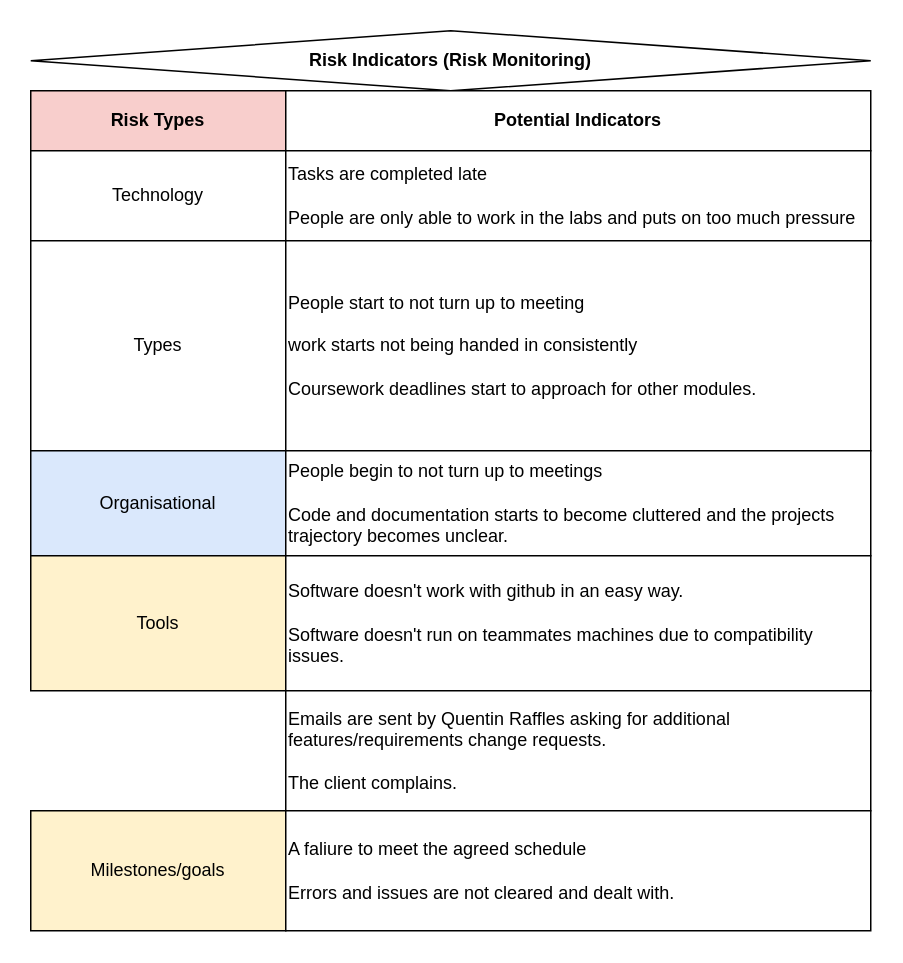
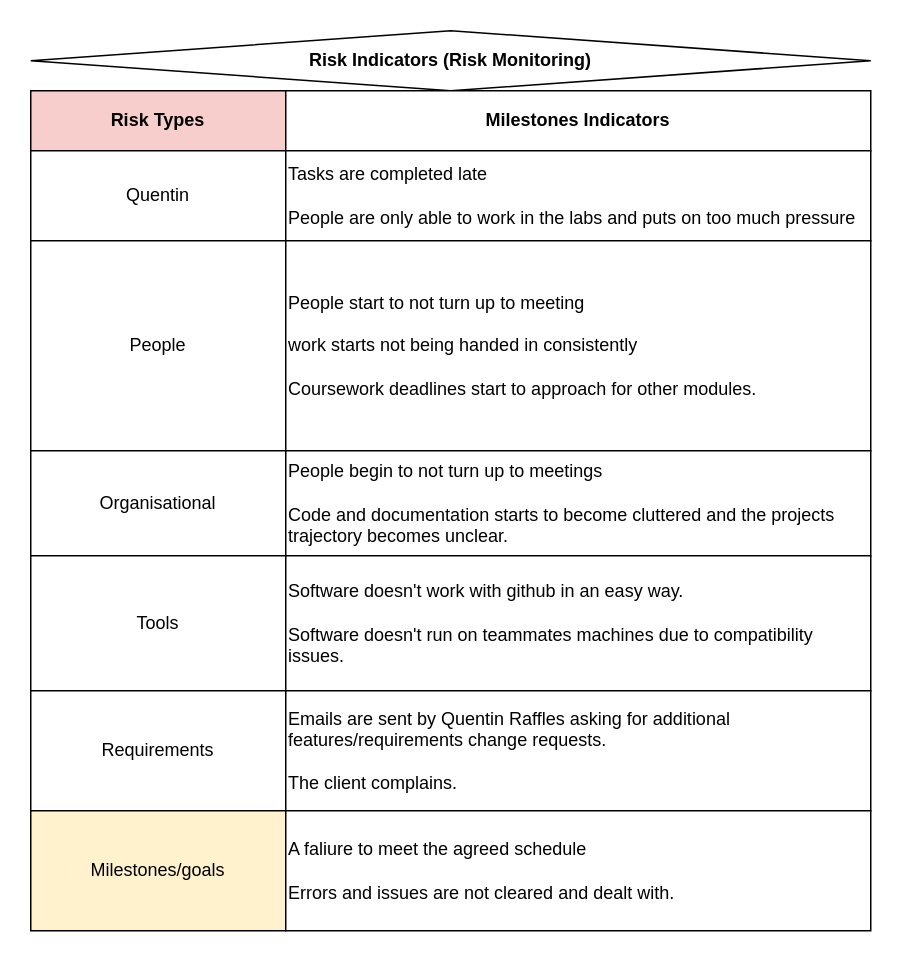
  <mxCell id="0" />
  <mxCell id="1" parent="0" />
  <mxCell id="2" value="&lt;b&gt;Risk Indicators (Risk Monitoring)&lt;/b&gt;" style="rhombus;whiteSpace=wrap;html=1;" parent="1" vertex="1"><mxGeometry x="20" y="20" width="560" height="40" as="geometry" /></mxCell>
  <mxCell id="3" value="&lt;b&gt;Risk Types&lt;/b&gt;" style="rounded=0;whiteSpace=wrap;html=1;fillColor=#f8cecc;" parent="1" vertex="1"><mxGeometry x="20" y="60" width="170" height="40" as="geometry" /></mxCell>
- <mxCell id="4" value="&lt;b&gt;Potential Indicators&lt;/b&gt;" style="rounded=0;whiteSpace=wrap;html=1;align=center;" parent="1" vertex="1"><mxGeometry x="190" y="60" width="390" height="40" as="geometry" /></mxCell>
- <mxCell id="5" value="Technology" style="rounded=0;whiteSpace=wrap;html=1;" parent="1" vertex="1"><mxGeometry x="20" y="100" width="170" height="60" as="geometry" /></mxCell>
- <mxCell id="6" value="Types" style="rounded=0;whiteSpace=wrap;html=1;" parent="1" vertex="1"><mxGeometry x="20" y="160" width="170" height="140" as="geometry" /></mxCell>
- <mxCell id="7" value="Organisational" style="rounded=0;whiteSpace=wrap;html=1;fillColor=#dae8fc;" parent="1" vertex="1"><mxGeometry x="20" y="300" width="170" height="70" as="geometry" /></mxCell>
- <mxCell id="8" value="Tools" style="rounded=0;whiteSpace=wrap;html=1;fillColor=#fff2cc;" parent="1" vertex="1"><mxGeometry x="20" y="370" width="170" height="90" as="geometry" /></mxCell>
+ <mxCell id="4" value="&lt;b&gt;Milestones Indicators&lt;/b&gt;" style="rounded=0;whiteSpace=wrap;html=1;align=center;" parent="1" vertex="1"><mxGeometry x="190" y="60" width="390" height="40" as="geometry" /></mxCell>
+ <mxCell id="5" value="Quentin" style="rounded=0;whiteSpace=wrap;html=1;" parent="1" vertex="1"><mxGeometry x="20" y="100" width="170" height="60" as="geometry" /></mxCell>
+ <mxCell id="6" value="People" style="rounded=0;whiteSpace=wrap;html=1;" parent="1" vertex="1"><mxGeometry x="20" y="160" width="170" height="140" as="geometry" /></mxCell>
+ <mxCell id="7" value="Organisational" style="rounded=0;whiteSpace=wrap;html=1;" parent="1" vertex="1"><mxGeometry x="20" y="300" width="170" height="70" as="geometry" /></mxCell>
+ <mxCell id="8" value="Tools" style="rounded=0;whiteSpace=wrap;html=1;" parent="1" vertex="1"><mxGeometry x="20" y="370" width="170" height="90" as="geometry" /></mxCell>
+ <mxCell id="9" value="Requirements" style="rounded=0;whiteSpace=wrap;html=1;" parent="1" vertex="1"><mxGeometry x="20" y="460" width="170" height="80" as="geometry" /></mxCell>
  <mxCell id="10" value="Milestones/goals" style="rounded=0;whiteSpace=wrap;html=1;fillColor=#fff2cc;" parent="1" vertex="1"><mxGeometry x="20" y="540" width="170" height="80" as="geometry" /></mxCell>
  <mxCell id="11" value="Tasks are completed late&lt;br&gt;&lt;br&gt;People are only able to work in the labs and puts on too much pressure" style="rounded=0;whiteSpace=wrap;html=1;align=left;" parent="1" vertex="1"><mxGeometry x="190" y="100" width="390" height="60" as="geometry" /></mxCell>
  <mxCell id="12" value="People start to not turn up to meeting&lt;br&gt;&lt;br&gt;work starts not being handed in consistently&lt;br&gt;&lt;br&gt;Coursework deadlines start to approach for other modules." style="rounded=0;whiteSpace=wrap;html=1;align=left;" parent="1" vertex="1"><mxGeometry x="190" y="160" width="390" height="140" as="geometry" /></mxCell>
  <mxCell id="13" value="People begin to not turn up to meetings&lt;br&gt;&lt;br&gt;Code and documentation starts to become cluttered and the projects trajectory becomes unclear." style="rounded=0;whiteSpace=wrap;html=1;align=left;" parent="1" vertex="1"><mxGeometry x="190" y="300" width="390" height="70" as="geometry" /></mxCell>
  <mxCell id="14" value="Software doesn't work with github in an easy way.&lt;br&gt;&lt;br&gt;Software doesn't run on teammates machines due to compatibility issues." style="rounded=0;whiteSpace=wrap;html=1;align=left;" parent="1" vertex="1"><mxGeometry x="190" y="370" width="390" height="90" as="geometry" /></mxCell>
  <mxCell id="15" value="Emails are sent by Quentin Raffles asking for additional features/requirements change requests.&lt;br&gt;&lt;br&gt;The client complains." style="rounded=0;whiteSpace=wrap;html=1;align=left;" parent="1" vertex="1"><mxGeometry x="190" y="460" width="390" height="80" as="geometry" /></mxCell>
  <mxCell id="16" value="A faliure to meet the agreed schedule&lt;br&gt;&lt;br&gt;Errors and issues are not cleared and dealt with." style="rounded=0;whiteSpace=wrap;html=1;align=left;" parent="1" vertex="1"><mxGeometry x="190" y="540" width="390" height="80" as="geometry" /></mxCell>
